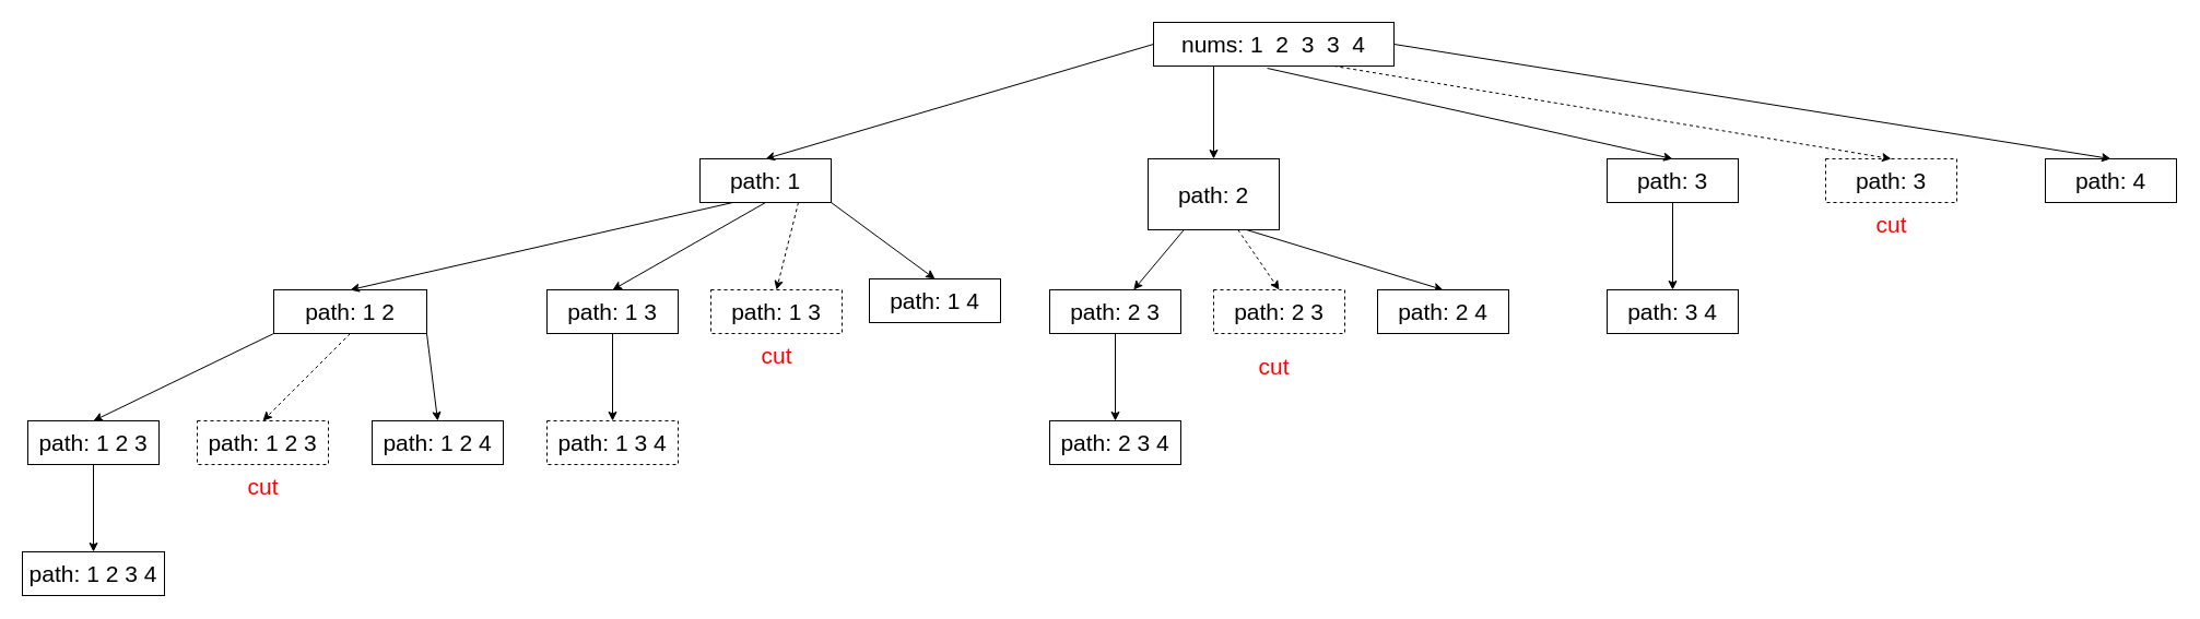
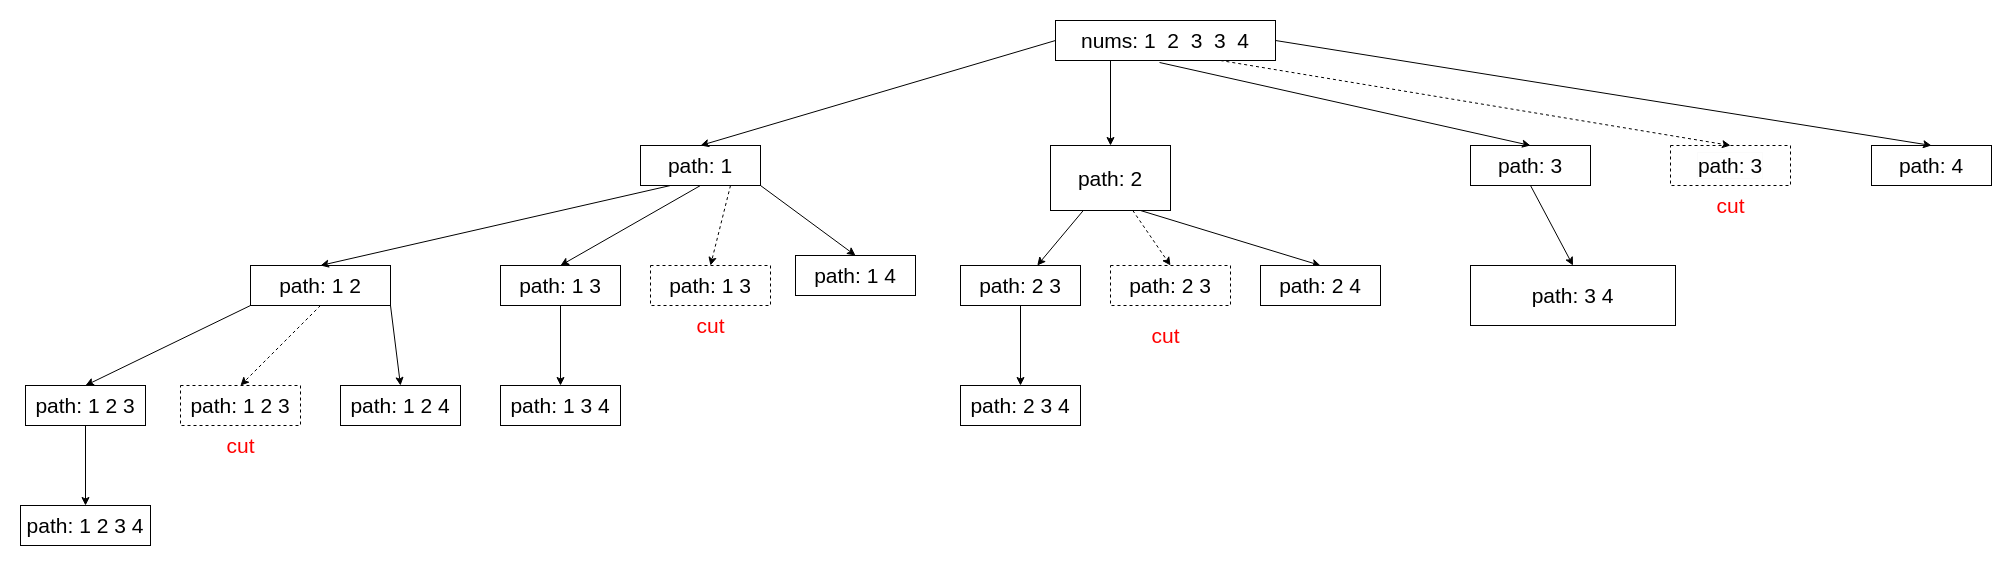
  <mxCell id="0" />
  <mxCell id="1" parent="0" />
  <mxCell id="2" value="&lt;font style=&quot;font-size: 21px;&quot;&gt;nums: 1&amp;nbsp; 2&amp;nbsp; 3&amp;nbsp; 3&amp;nbsp; 4&lt;/font&gt;" style="rounded=0;whiteSpace=wrap;html=1;" vertex="1" parent="1"><mxGeometry x="1055" y="20" width="220" height="40" as="geometry" /></mxCell>
  <mxCell id="3" value="&lt;font style=&quot;font-size: 21px;&quot;&gt;path: 1&lt;/font&gt;" style="rounded=0;whiteSpace=wrap;html=1;" vertex="1" parent="1"><mxGeometry x="640" y="145" width="120" height="40" as="geometry" /></mxCell>
  <mxCell id="4" value="&lt;font style=&quot;font-size: 21px;&quot;&gt;path: 1 2&lt;/font&gt;" style="rounded=0;whiteSpace=wrap;html=1;" vertex="1" parent="1"><mxGeometry x="250" y="265" width="140" height="40" as="geometry" /></mxCell>
  <mxCell id="5" value="&lt;font style=&quot;font-size: 21px;&quot;&gt;path: 1 2 3&lt;/font&gt;" style="rounded=0;whiteSpace=wrap;html=1;" vertex="1" parent="1"><mxGeometry x="25" y="385" width="120" height="40" as="geometry" /></mxCell>
  <mxCell id="6" style="shape=connector;rounded=0;orthogonalLoop=1;jettySize=auto;html=1;labelBackgroundColor=default;strokeColor=default;fontFamily=Helvetica;fontSize=21;fontColor=#9C9C9C;endArrow=classic;" edge="1" parent="1" source="9" target="35"><mxGeometry relative="1" as="geometry" /></mxCell>
  <mxCell id="7" style="edgeStyle=none;shape=connector;rounded=0;orthogonalLoop=1;jettySize=auto;html=1;entryX=0.5;entryY=0;entryDx=0;entryDy=0;labelBackgroundColor=default;strokeColor=default;fontFamily=Helvetica;fontSize=21;fontColor=#9C9C9C;endArrow=classic;dashed=1;" edge="1" parent="1" source="9" target="37"><mxGeometry relative="1" as="geometry" /></mxCell>
  <mxCell id="8" style="edgeStyle=none;shape=connector;rounded=0;orthogonalLoop=1;jettySize=auto;html=1;exitX=0.75;exitY=1;exitDx=0;exitDy=0;entryX=0.5;entryY=0;entryDx=0;entryDy=0;labelBackgroundColor=default;strokeColor=default;fontFamily=Helvetica;fontSize=21;fontColor=#9C9C9C;endArrow=classic;" edge="1" parent="1" source="9" target="36"><mxGeometry relative="1" as="geometry" /></mxCell>
  <mxCell id="9" value="&lt;font style=&quot;font-size: 21px; font-weight: normal;&quot;&gt;path: 2&lt;/font&gt;" style="rounded=0;whiteSpace=wrap;html=1;fontStyle=1" vertex="1" parent="1"><mxGeometry x="1050" y="145" width="120" height="65" as="geometry" /></mxCell>
  <mxCell id="10" value="&lt;font style=&quot;font-size: 21px;&quot;&gt;path: 4&lt;/font&gt;" style="rounded=0;whiteSpace=wrap;html=1;" vertex="1" parent="1"><mxGeometry x="1871" y="145" width="120" height="40" as="geometry" /></mxCell>
  <mxCell id="11" style="edgeStyle=none;shape=connector;rounded=0;orthogonalLoop=1;jettySize=auto;html=1;exitX=0.5;exitY=1;exitDx=0;exitDy=0;entryX=0.5;entryY=0;entryDx=0;entryDy=0;labelBackgroundColor=default;strokeColor=default;fontFamily=Helvetica;fontSize=21;fontColor=#9C9C9C;endArrow=classic;" edge="1" parent="1" source="12" target="40"><mxGeometry relative="1" as="geometry" /></mxCell>
  <mxCell id="12" value="&lt;font style=&quot;font-size: 21px;&quot;&gt;path: 3&lt;/font&gt;" style="rounded=0;whiteSpace=wrap;html=1;" vertex="1" parent="1"><mxGeometry x="1470" y="145" width="120" height="40" as="geometry" /></mxCell>
  <mxCell id="13" value="&lt;font style=&quot;font-size: 21px;&quot;&gt;path: 3&lt;/font&gt;" style="rounded=0;whiteSpace=wrap;html=1;dashed=1;labelBackgroundColor=default;labelBorderColor=#fbfbfb;" vertex="1" parent="1"><mxGeometry x="1670" y="145" width="120" height="40" as="geometry" /></mxCell>
  <mxCell id="14" value="" style="endArrow=classic;html=1;rounded=0;labelBackgroundColor=default;strokeColor=default;fontFamily=Helvetica;fontSize=21;fontColor=#9C9C9C;shape=connector;exitX=0.75;exitY=1;exitDx=0;exitDy=0;entryX=0.5;entryY=0;entryDx=0;entryDy=0;dashed=1;" edge="1" parent="1" source="2" target="13"><mxGeometry width="50" height="50" relative="1" as="geometry"><mxPoint x="1350" y="545" as="sourcePoint" /><mxPoint x="1400" y="495" as="targetPoint" /></mxGeometry></mxCell>
  <mxCell id="15" value="" style="endArrow=classic;html=1;rounded=0;labelBackgroundColor=default;strokeColor=default;fontFamily=Helvetica;fontSize=21;fontColor=#9C9C9C;shape=connector;entryX=0.5;entryY=0;entryDx=0;entryDy=0;exitX=0;exitY=0.5;exitDx=0;exitDy=0;" edge="1" parent="1" source="2" target="3"><mxGeometry width="50" height="50" relative="1" as="geometry"><mxPoint x="1350" y="545" as="sourcePoint" /><mxPoint x="1400" y="495" as="targetPoint" /></mxGeometry></mxCell>
  <mxCell id="16" value="" style="endArrow=classic;html=1;rounded=0;labelBackgroundColor=default;strokeColor=default;fontFamily=Helvetica;fontSize=21;fontColor=#9C9C9C;shape=connector;entryX=0.5;entryY=0;entryDx=0;entryDy=0;exitX=0.25;exitY=1;exitDx=0;exitDy=0;" edge="1" parent="1" source="2" target="9"><mxGeometry width="50" height="50" relative="1" as="geometry"><mxPoint x="1090" y="55" as="sourcePoint" /><mxPoint x="710" y="155" as="targetPoint" /></mxGeometry></mxCell>
  <mxCell id="17" value="" style="endArrow=classic;html=1;rounded=0;labelBackgroundColor=default;strokeColor=default;fontFamily=Helvetica;fontSize=21;fontColor=#9C9C9C;shape=connector;entryX=0.5;entryY=0;entryDx=0;entryDy=0;exitX=0.473;exitY=1.05;exitDx=0;exitDy=0;exitPerimeter=0;" edge="1" parent="1" source="2" target="12"><mxGeometry width="50" height="50" relative="1" as="geometry"><mxPoint x="1100" y="65" as="sourcePoint" /><mxPoint x="720" y="165" as="targetPoint" /></mxGeometry></mxCell>
  <mxCell id="18" value="" style="endArrow=classic;html=1;rounded=0;labelBackgroundColor=default;strokeColor=default;fontFamily=Helvetica;fontSize=21;fontColor=#9C9C9C;shape=connector;entryX=0.5;entryY=0;entryDx=0;entryDy=0;exitX=1;exitY=0.5;exitDx=0;exitDy=0;" edge="1" parent="1" source="2" target="10"><mxGeometry width="50" height="50" relative="1" as="geometry"><mxPoint x="1194" y="77" as="sourcePoint" /><mxPoint x="1110" y="155" as="targetPoint" /></mxGeometry></mxCell>
  <mxCell id="19" value="" style="endArrow=classic;html=1;rounded=0;labelBackgroundColor=default;strokeColor=default;fontFamily=Helvetica;fontSize=21;fontColor=#9C9C9C;shape=connector;entryX=0.5;entryY=0;entryDx=0;entryDy=0;exitX=0.25;exitY=1;exitDx=0;exitDy=0;" edge="1" parent="1" source="3" target="4"><mxGeometry width="50" height="50" relative="1" as="geometry"><mxPoint x="670" y="195" as="sourcePoint" /><mxPoint x="1130" y="175" as="targetPoint" /></mxGeometry></mxCell>
  <mxCell id="20" value="&lt;font style=&quot;font-size: 21px;&quot;&gt;path: 1 3&lt;/font&gt;" style="rounded=0;whiteSpace=wrap;html=1;" vertex="1" parent="1"><mxGeometry x="500" y="265" width="120" height="40" as="geometry" /></mxCell>
  <mxCell id="21" value="&lt;font style=&quot;font-size: 21px;&quot;&gt;path: 1 4&lt;/font&gt;" style="rounded=0;whiteSpace=wrap;html=1;" vertex="1" parent="1"><mxGeometry x="795" y="255" width="120" height="40" as="geometry" /></mxCell>
  <mxCell id="22" value="" style="endArrow=classic;html=1;rounded=0;labelBackgroundColor=default;strokeColor=default;fontFamily=Helvetica;fontSize=21;fontColor=#9C9C9C;shape=connector;entryX=0.5;entryY=0;entryDx=0;entryDy=0;exitX=0.5;exitY=1;exitDx=0;exitDy=0;" edge="1" parent="1" source="3" target="20"><mxGeometry width="50" height="50" relative="1" as="geometry"><mxPoint x="680" y="195" as="sourcePoint" /><mxPoint x="450" y="275" as="targetPoint" /></mxGeometry></mxCell>
  <mxCell id="23" value="" style="endArrow=classic;html=1;rounded=0;labelBackgroundColor=default;strokeColor=default;fontFamily=Helvetica;fontSize=21;fontColor=#9C9C9C;shape=connector;entryX=0.5;entryY=0;entryDx=0;entryDy=0;exitX=1;exitY=1;exitDx=0;exitDy=0;" edge="1" parent="1" source="3" target="21"><mxGeometry width="50" height="50" relative="1" as="geometry"><mxPoint x="690" y="205" as="sourcePoint" /><mxPoint x="460" y="285" as="targetPoint" /></mxGeometry></mxCell>
  <mxCell id="24" value="&lt;font style=&quot;font-size: 21px;&quot;&gt;path: 1 3&lt;/font&gt;" style="rounded=0;whiteSpace=wrap;html=1;dashed=1;" vertex="1" parent="1"><mxGeometry x="650" y="265" width="120" height="40" as="geometry" /></mxCell>
  <mxCell id="25" value="" style="endArrow=classic;html=1;rounded=0;labelBackgroundColor=default;strokeColor=default;fontFamily=Helvetica;fontSize=21;fontColor=#9C9C9C;shape=connector;entryX=0.5;entryY=0;entryDx=0;entryDy=0;exitX=0.75;exitY=1;exitDx=0;exitDy=0;dashed=1;" edge="1" parent="1" target="24" source="3"><mxGeometry width="50" height="50" relative="1" as="geometry"><mxPoint x="840" y="185" as="sourcePoint" /><mxPoint x="590" y="275" as="targetPoint" /></mxGeometry></mxCell>
  <mxCell id="26" value="&lt;font style=&quot;font-size: 21px;&quot;&gt;path: 1 2 3&lt;/font&gt;" style="rounded=0;whiteSpace=wrap;html=1;dashed=1;" vertex="1" parent="1"><mxGeometry x="180" y="385" width="120" height="40" as="geometry" /></mxCell>
  <mxCell id="27" value="&lt;font style=&quot;font-size: 21px;&quot;&gt;path: 1 2 3 4&lt;/font&gt;" style="rounded=0;whiteSpace=wrap;html=1;" vertex="1" parent="1"><mxGeometry x="20" y="505" width="130" height="40" as="geometry" /></mxCell>
  <mxCell id="28" value="" style="endArrow=classic;html=1;rounded=0;labelBackgroundColor=default;strokeColor=default;fontFamily=Helvetica;fontSize=21;fontColor=#9C9C9C;shape=connector;entryX=0.5;entryY=0;entryDx=0;entryDy=0;exitX=0;exitY=1;exitDx=0;exitDy=0;" edge="1" parent="1" source="4" target="5"><mxGeometry width="50" height="50" relative="1" as="geometry"><mxPoint x="710" y="195" as="sourcePoint" /><mxPoint x="600" y="275" as="targetPoint" /></mxGeometry></mxCell>
  <mxCell id="29" value="" style="endArrow=classic;html=1;rounded=0;labelBackgroundColor=default;strokeColor=default;fontFamily=Helvetica;fontSize=21;fontColor=#9C9C9C;shape=connector;entryX=0.5;entryY=0;entryDx=0;entryDy=0;exitX=0.5;exitY=1;exitDx=0;exitDy=0;dashed=1;" edge="1" parent="1" source="4" target="26"><mxGeometry width="50" height="50" relative="1" as="geometry"><mxPoint x="290" y="315" as="sourcePoint" /><mxPoint x="230" y="395" as="targetPoint" /></mxGeometry></mxCell>
  <mxCell id="30" value="" style="endArrow=classic;html=1;rounded=0;labelBackgroundColor=default;strokeColor=default;fontFamily=Helvetica;fontSize=21;fontColor=#9C9C9C;shape=connector;entryX=0.5;entryY=0;entryDx=0;entryDy=0;exitX=0.5;exitY=1;exitDx=0;exitDy=0;" edge="1" parent="1" source="5" target="27"><mxGeometry width="50" height="50" relative="1" as="geometry"><mxPoint x="155" y="315" as="sourcePoint" /><mxPoint x="95" y="395" as="targetPoint" /></mxGeometry></mxCell>
  <mxCell id="31" value="&lt;font style=&quot;font-size: 21px;&quot;&gt;path: 1 2 4&lt;/font&gt;" style="rounded=0;whiteSpace=wrap;html=1;" vertex="1" parent="1"><mxGeometry x="340" y="385" width="120" height="40" as="geometry" /></mxCell>
  <mxCell id="32" value="" style="endArrow=classic;html=1;rounded=0;labelBackgroundColor=default;strokeColor=default;fontFamily=Helvetica;fontSize=21;fontColor=#9C9C9C;shape=connector;entryX=0.5;entryY=0;entryDx=0;entryDy=0;exitX=1;exitY=1;exitDx=0;exitDy=0;" edge="1" parent="1" target="31" source="4"><mxGeometry width="50" height="50" relative="1" as="geometry"><mxPoint x="491" y="305" as="sourcePoint" /><mxPoint x="390" y="396" as="targetPoint" /></mxGeometry></mxCell>
- <mxCell id="33" value="&lt;font style=&quot;font-size: 21px;&quot;&gt;path: 1 3 4&lt;/font&gt;" style="rounded=0;whiteSpace=wrap;html=1;dashed=1;" vertex="1" parent="1"><mxGeometry x="500" y="385" width="120" height="40" as="geometry" /></mxCell>
+ <mxCell id="33" value="&lt;font style=&quot;font-size: 21px;&quot;&gt;path: 1 3 4&lt;/font&gt;" style="rounded=0;whiteSpace=wrap;html=1;" vertex="1" parent="1"><mxGeometry x="500" y="385" width="120" height="40" as="geometry" /></mxCell>
  <mxCell id="34" value="" style="endArrow=classic;html=1;rounded=0;labelBackgroundColor=default;strokeColor=default;fontFamily=Helvetica;fontSize=21;fontColor=#9C9C9C;shape=connector;entryX=0.5;entryY=0;entryDx=0;entryDy=0;exitX=0.5;exitY=1;exitDx=0;exitDy=0;" edge="1" parent="1" source="20" target="33"><mxGeometry width="50" height="50" relative="1" as="geometry"><mxPoint x="370" y="315" as="sourcePoint" /><mxPoint x="380" y="396" as="targetPoint" /></mxGeometry></mxCell>
  <mxCell id="35" value="&lt;font style=&quot;font-size: 21px;&quot;&gt;path: 2 3&lt;/font&gt;" style="rounded=0;whiteSpace=wrap;html=1;" vertex="1" parent="1"><mxGeometry y="265" width="120" height="40" as="geometry" x="960" /></mxCell>
  <mxCell id="36" value="&lt;font style=&quot;font-size: 21px;&quot;&gt;path: 2 4&lt;/font&gt;" style="rounded=0;whiteSpace=wrap;html=1;" vertex="1" parent="1"><mxGeometry x="1260" y="265" width="120" height="40" as="geometry" /></mxCell>
  <mxCell id="37" value="&lt;font style=&quot;font-size: 21px;&quot;&gt;path: 2 3&lt;/font&gt;" style="rounded=0;whiteSpace=wrap;html=1;dashed=1;" vertex="1" parent="1"><mxGeometry x="1110" y="265" width="120" height="40" as="geometry" /></mxCell>
  <mxCell id="38" value="&lt;font style=&quot;font-size: 21px;&quot;&gt;path: 2 3 4&lt;/font&gt;" style="rounded=0;whiteSpace=wrap;html=1;" vertex="1" parent="1"><mxGeometry y="385" width="120" height="40" as="geometry" x="960" /></mxCell>
  <mxCell id="39" value="" style="endArrow=classic;html=1;rounded=0;labelBackgroundColor=default;strokeColor=default;fontFamily=Helvetica;fontSize=21;fontColor=#9C9C9C;shape=connector;entryX=0.5;entryY=0;entryDx=0;entryDy=0;exitX=0.5;exitY=1;exitDx=0;exitDy=0;" edge="1" parent="1" source="35" target="38"><mxGeometry width="50" height="50" relative="1" as="geometry"><mxPoint x="830" y="315" as="sourcePoint" /><mxPoint x="840" y="396" as="targetPoint" /></mxGeometry></mxCell>
- <mxCell id="40" value="&lt;font style=&quot;font-size: 21px;&quot;&gt;path: 3 4&lt;/font&gt;" style="rounded=0;whiteSpace=wrap;html=1;" vertex="1" parent="1"><mxGeometry x="1470" y="265" width="120" height="40" as="geometry" /></mxCell>
+ <mxCell id="40" value="&lt;font style=&quot;font-size: 21px;&quot;&gt;path: 3 4&lt;/font&gt;" style="rounded=0;whiteSpace=wrap;html=1;" vertex="1" parent="1"><mxGeometry x="1470" y="265" width="205" height="60" as="geometry" /></mxCell>
  <mxCell id="41" value="&lt;font color=&quot;#ff0000&quot;&gt;cut&lt;/font&gt;" style="text;html=1;align=center;verticalAlign=middle;resizable=0;points=[];autosize=1;strokeColor=none;fillColor=none;fontSize=21;fontFamily=Helvetica;fontColor=#9C9C9C;" vertex="1" parent="1"><mxGeometry x="1705" y="185" width="50" height="40" as="geometry" /></mxCell>
  <mxCell id="42" value="&lt;font color=&quot;#ff0000&quot;&gt;cut&lt;/font&gt;" style="text;html=1;align=center;verticalAlign=middle;resizable=0;points=[];autosize=1;strokeColor=none;fillColor=none;fontSize=21;fontFamily=Helvetica;fontColor=#9C9C9C;" vertex="1" parent="1"><mxGeometry x="1140" y="315" width="50" height="40" as="geometry" /></mxCell>
  <mxCell id="43" value="&lt;font color=&quot;#ff0000&quot;&gt;cut&lt;/font&gt;" style="text;html=1;align=center;verticalAlign=middle;resizable=0;points=[];autosize=1;strokeColor=none;fillColor=none;fontSize=21;fontFamily=Helvetica;fontColor=#9C9C9C;" vertex="1" parent="1"><mxGeometry x="685" y="305" width="50" height="40" as="geometry" /></mxCell>
  <mxCell id="44" value="&lt;font color=&quot;#ff0000&quot;&gt;cut&lt;/font&gt;" style="text;html=1;align=center;verticalAlign=middle;resizable=0;points=[];autosize=1;strokeColor=none;fillColor=none;fontSize=21;fontFamily=Helvetica;fontColor=#9C9C9C;" vertex="1" parent="1"><mxGeometry x="215" y="425" width="50" height="40" as="geometry" /></mxCell>
